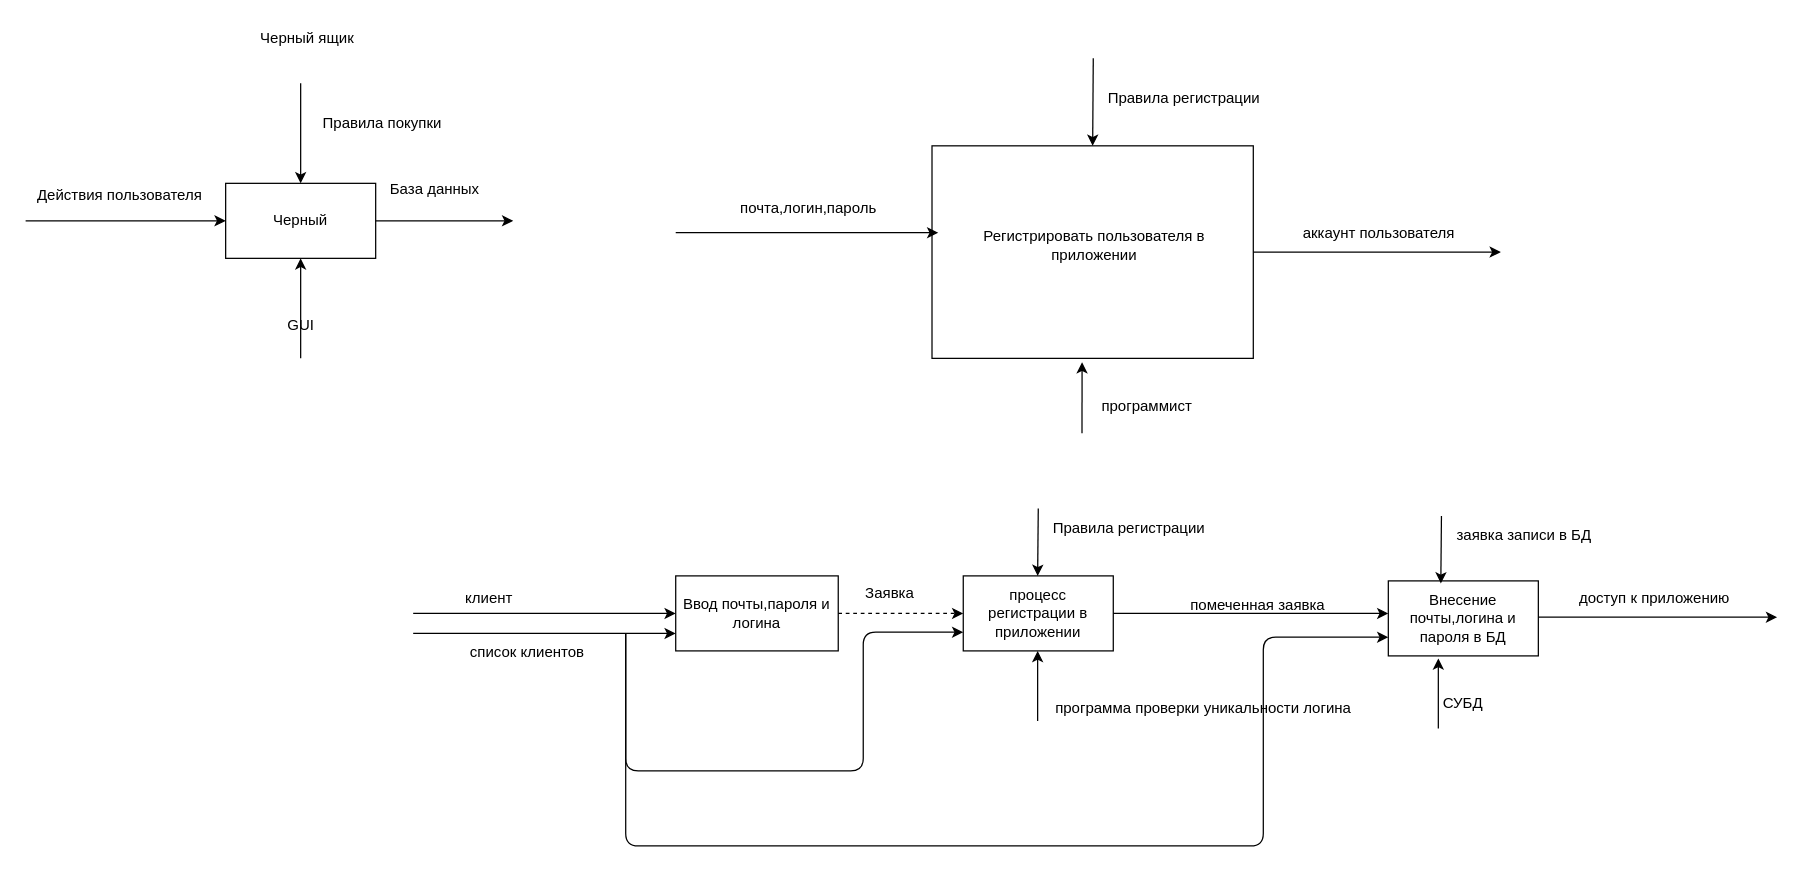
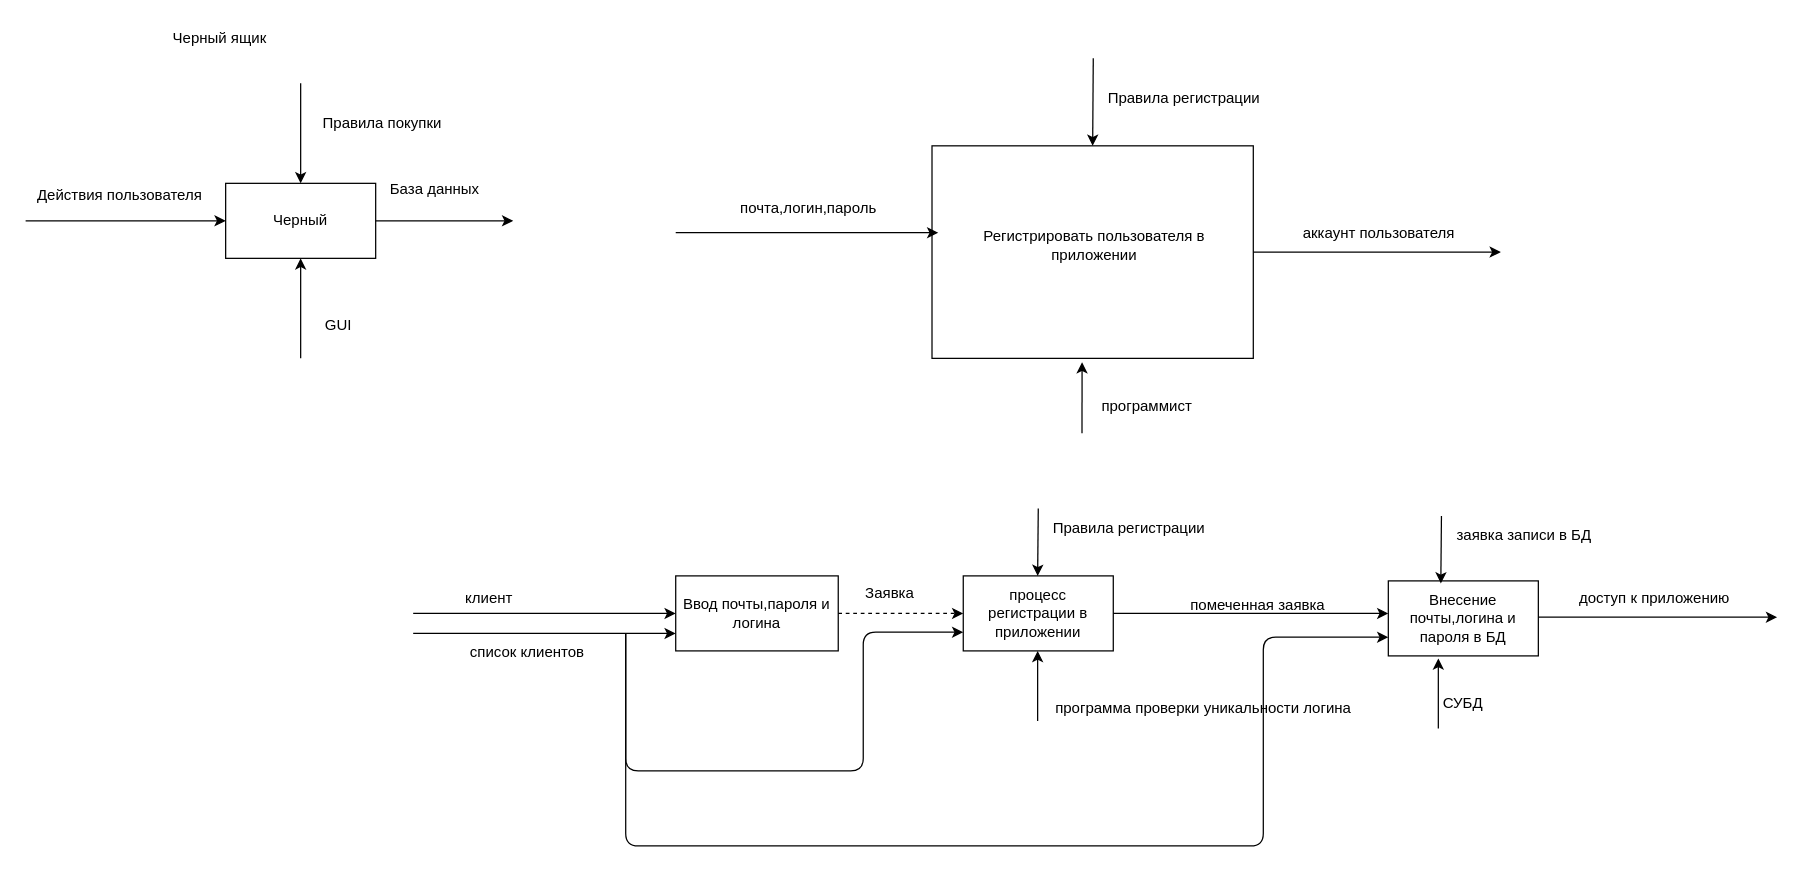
  <mxCell id="0" />
  <mxCell id="1" parent="0" />
  <mxCell id="2" value="" style="rounded=0;whiteSpace=wrap;html=1;" vertex="1" parent="1"><mxGeometry x="745" y="116" width="257" height="170" as="geometry" /></mxCell>
  <mxCell id="3" value="Регистрировать пользователя в приложении" style="text;html=1;strokeColor=none;fillColor=none;align=center;verticalAlign=middle;whiteSpace=wrap;rounded=0;" vertex="1" parent="1"><mxGeometry x="770" y="136" width="210" height="120" as="geometry" /></mxCell>
  <mxCell id="4" value="" style="endArrow=classic;html=1;entryX=0;entryY=0.5;entryDx=0;entryDy=0;" edge="1" parent="1" target="14"><mxGeometry width="50" height="50" relative="1" as="geometry"><mxPoint x="330" y="490" as="sourcePoint" /><mxPoint x="565" y="494.06" as="targetPoint" /></mxGeometry></mxCell>
  <mxCell id="5" value="клиент" style="text;html=1;resizable=0;points=[];autosize=1;align=left;verticalAlign=top;spacingTop=-4;" vertex="1" parent="1"><mxGeometry x="370" y="468" width="50" height="20" as="geometry" /></mxCell>
  <mxCell id="6" value="" style="endArrow=classic;html=1;exitX=1;exitY=0.5;exitDx=0;exitDy=0;" edge="1" parent="1" source="2"><mxGeometry width="50" height="50" relative="1" as="geometry"><mxPoint x="500" y="356" as="sourcePoint" /><mxPoint x="1200" y="201" as="targetPoint" /></mxGeometry></mxCell>
  <mxCell id="7" value="аккаунт пользователя" style="text;html=1;resizable=0;points=[];autosize=1;align=left;verticalAlign=top;spacingTop=-4;" vertex="1" parent="1"><mxGeometry x="1040" y="176" width="140" height="20" as="geometry" /></mxCell>
  <mxCell id="8" value="" style="endArrow=classic;html=1;entryX=0;entryY=0.7;entryDx=0;entryDy=0;entryPerimeter=0;" edge="1" parent="1"><mxGeometry width="50" height="50" relative="1" as="geometry"><mxPoint x="330" y="506" as="sourcePoint" /><mxPoint x="540" y="506" as="targetPoint" /></mxGeometry></mxCell>
  <mxCell id="9" value="список клиентов" style="text;html=1;resizable=0;points=[];align=center;verticalAlign=middle;labelBackgroundColor=#ffffff;" vertex="1" connectable="0" parent="8"><mxGeometry x="-0.183" y="-4" relative="1" as="geometry"><mxPoint x="4" y="10" as="offset" /></mxGeometry></mxCell>
  <mxCell id="10" value="" style="endArrow=classic;html=1;entryX=0.5;entryY=0;entryDx=0;entryDy=0;" edge="1" parent="1" target="2"><mxGeometry width="50" height="50" relative="1" as="geometry"><mxPoint x="874" y="46" as="sourcePoint" /><mxPoint x="550" y="306" as="targetPoint" /></mxGeometry></mxCell>
  <mxCell id="11" value="Правила регистрации" style="text;html=1;resizable=0;points=[];autosize=1;align=left;verticalAlign=top;spacingTop=-4;" vertex="1" parent="1"><mxGeometry x="884" y="68" width="140" height="20" as="geometry" /></mxCell>
  <mxCell id="12" value="" style="endArrow=classic;html=1;entryX=0.467;entryY=1.018;entryDx=0;entryDy=0;entryPerimeter=0;" edge="1" parent="1" target="2"><mxGeometry width="50" height="50" relative="1" as="geometry"><mxPoint x="865" y="346" as="sourcePoint" /><mxPoint x="550" y="306" as="targetPoint" /></mxGeometry></mxCell>
  <mxCell id="13" value="программист" style="text;html=1;resizable=0;points=[];autosize=1;align=left;verticalAlign=top;spacingTop=-4;" vertex="1" parent="1"><mxGeometry x="879" y="315" width="90" height="20" as="geometry" /></mxCell>
  <mxCell id="14" value="Ввод почты,пароля и логина" style="rounded=0;whiteSpace=wrap;html=1;" vertex="1" parent="1"><mxGeometry x="540" y="460" width="130" height="60" as="geometry" /></mxCell>
  <mxCell id="15" value="процесс регистрации в приложении" style="rounded=0;whiteSpace=wrap;html=1;" vertex="1" parent="1"><mxGeometry x="770" y="460" width="120" height="60" as="geometry" /></mxCell>
  <mxCell id="16" value="" style="endArrow=classic;html=1;exitX=1;exitY=0.5;exitDx=0;exitDy=0;entryX=0;entryY=0.5;entryDx=0;entryDy=0;dashed=1;" edge="1" parent="1" source="14" target="15"><mxGeometry width="50" height="50" relative="1" as="geometry"><mxPoint x="500" y="596" as="sourcePoint" /><mxPoint x="550" y="546" as="targetPoint" /></mxGeometry></mxCell>
  <mxCell id="17" value="Заявка" style="text;html=1;resizable=0;points=[];autosize=1;align=left;verticalAlign=top;spacingTop=-4;" vertex="1" parent="1"><mxGeometry x="690" y="464" width="50" height="20" as="geometry" /></mxCell>
  <mxCell id="18" value="" style="endArrow=classic;html=1;entryX=0.5;entryY=1;entryDx=0;entryDy=0;" edge="1" parent="1"><mxGeometry width="50" height="50" relative="1" as="geometry"><mxPoint x="1150" y="582" as="sourcePoint" /><mxPoint x="1150" y="526" as="targetPoint" /></mxGeometry></mxCell>
  <mxCell id="19" value="СУБД" style="text;html=1;resizable=0;points=[];autosize=1;align=left;verticalAlign=top;spacingTop=-4;" vertex="1" parent="1"><mxGeometry x="1152" y="552" width="50" height="20" as="geometry" /></mxCell>
  <mxCell id="20" value="" style="endArrow=classic;html=1;entryX=0.5;entryY=0;entryDx=0;entryDy=0;" edge="1" parent="1"><mxGeometry width="50" height="50" relative="1" as="geometry"><mxPoint x="830" y="406" as="sourcePoint" /><mxPoint x="829.5" y="460" as="targetPoint" /></mxGeometry></mxCell>
  <mxCell id="21" value="Правила регистрации" style="text;html=1;resizable=0;points=[];autosize=1;align=left;verticalAlign=top;spacingTop=-4;" vertex="1" parent="1"><mxGeometry x="840" y="412" width="140" height="20" as="geometry" /></mxCell>
  <mxCell id="22" value="" style="endArrow=classic;html=1;exitX=1;exitY=0.5;exitDx=0;exitDy=0;" edge="1" parent="1" source="15"><mxGeometry width="50" height="50" relative="1" as="geometry"><mxPoint x="900" y="490" as="sourcePoint" /><mxPoint x="1110" y="490" as="targetPoint" /></mxGeometry></mxCell>
  <mxCell id="23" value="Внесение почты,логина и пароля в БД" style="rounded=0;whiteSpace=wrap;html=1;" vertex="1" parent="1"><mxGeometry x="1110" y="464" width="120" height="60" as="geometry" /></mxCell>
  <mxCell id="24" value="помеченная заявка" style="text;html=1;resizable=0;points=[];autosize=1;align=left;verticalAlign=top;spacingTop=-4;" vertex="1" parent="1"><mxGeometry x="950" y="474" width="120" height="20" as="geometry" /></mxCell>
  <mxCell id="25" value="программа проверки уникальности логина" style="text;html=1;resizable=0;points=[];autosize=1;align=left;verticalAlign=top;spacingTop=-4;" vertex="1" parent="1"><mxGeometry x="842" y="556" width="250" height="20" as="geometry" /></mxCell>
  <mxCell id="26" value="" style="endArrow=classic;html=1;entryX=0.5;entryY=1;entryDx=0;entryDy=0;" edge="1" parent="1"><mxGeometry width="50" height="50" relative="1" as="geometry"><mxPoint x="829.5" y="576" as="sourcePoint" /><mxPoint x="829.5" y="520" as="targetPoint" /></mxGeometry></mxCell>
  <mxCell id="27" value="" style="endArrow=classic;html=1;entryX=0.5;entryY=0;entryDx=0;entryDy=0;" edge="1" parent="1"><mxGeometry width="50" height="50" relative="1" as="geometry"><mxPoint x="1152.5" y="412" as="sourcePoint" /><mxPoint x="1152" y="466" as="targetPoint" /></mxGeometry></mxCell>
  <mxCell id="28" value="заявка записи в БД" style="text;html=1;resizable=0;points=[];autosize=1;align=left;verticalAlign=top;spacingTop=-4;" vertex="1" parent="1"><mxGeometry x="1162.5" y="418" width="130" height="20" as="geometry" /></mxCell>
  <mxCell id="29" value="" style="endArrow=classic;html=1;" edge="1" parent="1"><mxGeometry width="50" height="50" relative="1" as="geometry"><mxPoint x="1230" y="493" as="sourcePoint" /><mxPoint x="1421" y="493" as="targetPoint" /></mxGeometry></mxCell>
  <mxCell id="30" value="доступ к приложению" style="text;html=1;resizable=0;points=[];autosize=1;align=left;verticalAlign=top;spacingTop=-4;" vertex="1" parent="1"><mxGeometry x="1261" y="468" width="140" height="20" as="geometry" /></mxCell>
  <mxCell id="31" value="" style="endArrow=classic;html=1;entryX=0;entryY=0.75;entryDx=0;entryDy=0;" edge="1" parent="1" target="15"><mxGeometry width="50" height="50" relative="1" as="geometry"><mxPoint x="500" y="506" as="sourcePoint" /><mxPoint x="370" y="616" as="targetPoint" /><Array as="points"><mxPoint x="500" y="616" /><mxPoint x="690" y="616" /><mxPoint x="690" y="505" /></Array></mxGeometry></mxCell>
  <mxCell id="32" value="" style="endArrow=classic;html=1;entryX=0;entryY=0.75;entryDx=0;entryDy=0;" edge="1" parent="1" target="23"><mxGeometry width="50" height="50" relative="1" as="geometry"><mxPoint x="500" y="506" as="sourcePoint" /><mxPoint x="370" y="646" as="targetPoint" /><Array as="points"><mxPoint x="500" y="676" /><mxPoint x="1010" y="676" /><mxPoint x="1010" y="509" /></Array></mxGeometry></mxCell>
  <mxCell id="33" value="" style="endArrow=classic;html=1;entryX=0;entryY=0.5;entryDx=0;entryDy=0;" edge="1" parent="1"><mxGeometry width="50" height="50" relative="1" as="geometry"><mxPoint x="540" y="185.5" as="sourcePoint" /><mxPoint x="750" y="185.5" as="targetPoint" /></mxGeometry></mxCell>
  <mxCell id="34" value="почта,логин,пароль" style="text;html=1;resizable=0;points=[];autosize=1;align=left;verticalAlign=top;spacingTop=-4;" vertex="1" parent="1"><mxGeometry x="590" y="156" width="120" height="20" as="geometry" /></mxCell>
  <mxCell id="35" value="Черный" style="rounded=0;whiteSpace=wrap;html=1;" vertex="1" parent="1"><mxGeometry x="180" y="146" width="120" height="60" as="geometry" /></mxCell>
  <mxCell id="36" value="" style="endArrow=classic;html=1;entryX=0.5;entryY=0;entryDx=0;entryDy=0;" edge="1" parent="1" target="35"><mxGeometry width="50" height="50" relative="1" as="geometry"><mxPoint x="240" y="66" as="sourcePoint" /><mxPoint x="520" y="226" as="targetPoint" /></mxGeometry></mxCell>
  <mxCell id="37" value="Правила покупки" style="text;html=1;align=center;verticalAlign=middle;resizable=0;points=[];autosize=1;" vertex="1" parent="1"><mxGeometry x="250" y="88" width="110" height="20" as="geometry" /></mxCell>
- <mxCell id="38" value="Черный ящик" style="text;html=1;align=center;verticalAlign=middle;resizable=0;points=[];autosize=1;" vertex="1" parent="1"><mxGeometry x="200" y="20" width="90" height="20" as="geometry" /></mxCell>
+ <mxCell id="38" value="Черный ящик" style="text;html=1;align=center;verticalAlign=middle;resizable=0;points=[];autosize=1;" vertex="1" parent="1"><mxGeometry x="130" y="20" width="90" height="20" as="geometry" /></mxCell>
  <mxCell id="39" value="" style="endArrow=classic;html=1;entryX=0;entryY=0.5;entryDx=0;entryDy=0;" edge="1" parent="1" target="35"><mxGeometry width="50" height="50" relative="1" as="geometry"><mxPoint x="20" y="176" as="sourcePoint" /><mxPoint x="520" y="226" as="targetPoint" /></mxGeometry></mxCell>
  <mxCell id="40" value="Действия пользователя" style="text;html=1;align=center;verticalAlign=middle;resizable=0;points=[];autosize=1;" vertex="1" parent="1"><mxGeometry x="20" y="146" width="150" height="20" as="geometry" /></mxCell>
  <mxCell id="41" value="" style="endArrow=classic;html=1;entryX=0.5;entryY=1;entryDx=0;entryDy=0;" edge="1" parent="1" target="35"><mxGeometry width="50" height="50" relative="1" as="geometry"><mxPoint x="240" y="286" as="sourcePoint" /><mxPoint x="270" y="236" as="targetPoint" /></mxGeometry></mxCell>
- <mxCell id="42" value="GUI" style="text;html=1;align=center;verticalAlign=middle;resizable=0;points=[];autosize=1;" vertex="1" parent="1"><mxGeometry x="220" y="250" width="40" height="20" as="geometry" /></mxCell>
+ <mxCell id="42" value="GUI" style="text;html=1;align=center;verticalAlign=middle;resizable=0;points=[];autosize=1;" vertex="1" parent="1"><mxGeometry x="250" y="250" width="40" height="20" as="geometry" /></mxCell>
  <mxCell id="43" value="" style="endArrow=classic;html=1;exitX=1;exitY=0.5;exitDx=0;exitDy=0;" edge="1" parent="1" source="35"><mxGeometry width="50" height="50" relative="1" as="geometry"><mxPoint x="470" y="276" as="sourcePoint" /><mxPoint x="410" y="176" as="targetPoint" /></mxGeometry></mxCell>
  <mxCell id="44" value="База данных" style="text;html=1;align=center;verticalAlign=middle;resizable=0;points=[];autosize=1;" vertex="1" parent="1"><mxGeometry x="302" y="141" width="90" height="20" as="geometry" /></mxCell>
